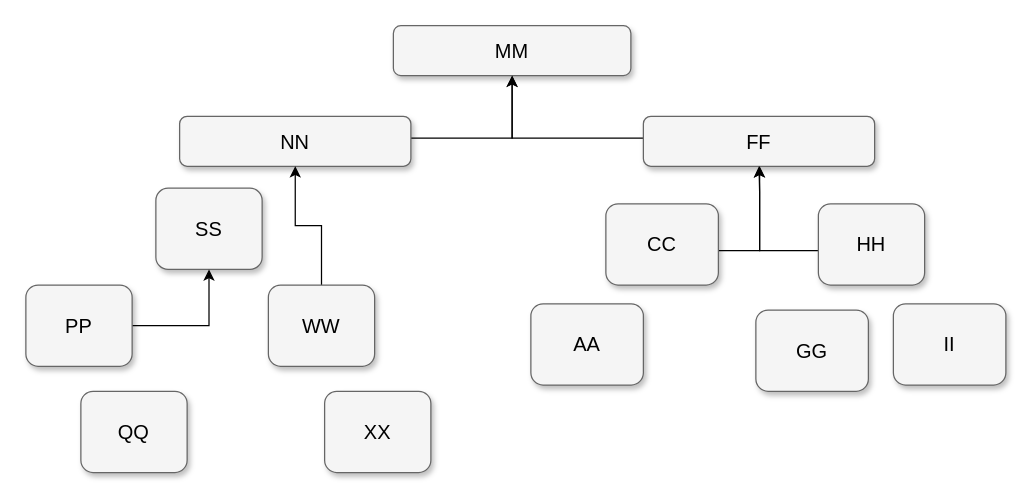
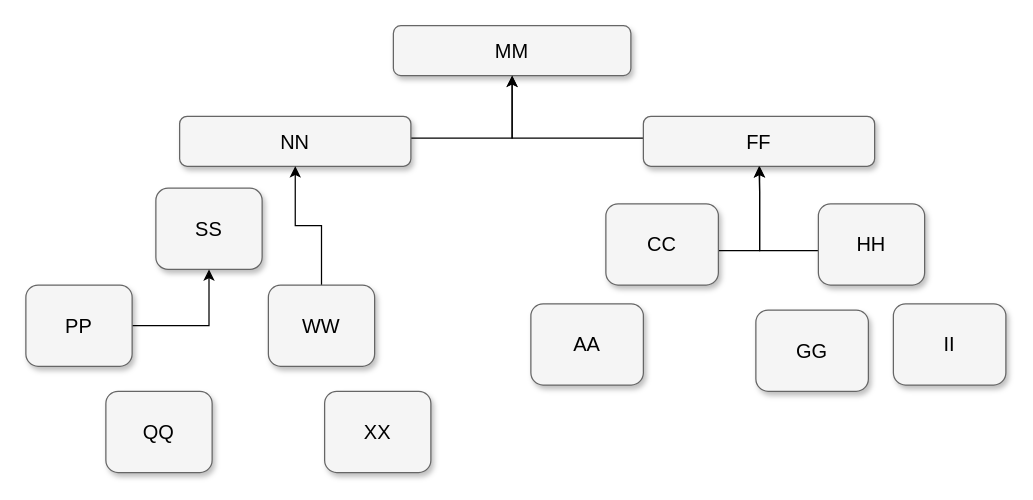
  <mxCell id="0" style=";html=1;" />
  <mxCell id="1" style=";html=1;" parent="0" />
  <mxCell id="2" value="&lt;font style=&quot;vertical-align: inherit;&quot;&gt;&lt;font style=&quot;vertical-align: inherit;&quot;&gt;MM&lt;/font&gt;&lt;/font&gt;" style="whiteSpace=wrap;html=1;rounded=1;shadow=1;strokeWidth=1;fontSize=16;align=center;fillColor=#f5f5f5;strokeColor=#666666;" parent="1" vertex="1"><mxGeometry x="314" y="20" width="190" height="40" as="geometry" /></mxCell>
  <mxCell id="3" style="edgeStyle=orthogonalEdgeStyle;rounded=0;orthogonalLoop=1;jettySize=auto;html=1;entryX=0.5;entryY=1;entryDx=0;entryDy=0;" edge="1" parent="1" source="4" target="2"><mxGeometry relative="1" as="geometry"><Array as="points"><mxPoint x="409" y="110" /></Array></mxGeometry></mxCell>
  <mxCell id="4" value="&lt;font style=&quot;vertical-align: inherit;&quot;&gt;&lt;font style=&quot;vertical-align: inherit;&quot;&gt;FF&lt;/font&gt;&lt;/font&gt;" style="whiteSpace=wrap;html=1;rounded=1;shadow=1;strokeWidth=1;fontSize=16;align=center;fillColor=#f5f5f5;strokeColor=#666666;" parent="1" vertex="1"><mxGeometry x="514" y="92.5" width="185" height="40" as="geometry" /></mxCell>
  <mxCell id="5" style="edgeStyle=orthogonalEdgeStyle;rounded=0;orthogonalLoop=1;jettySize=auto;html=1;entryX=0.5;entryY=1;entryDx=0;entryDy=0;" edge="1" parent="1" source="6" target="4"><mxGeometry relative="1" as="geometry"><Array as="points"><mxPoint x="607" y="200" /><mxPoint x="607" y="153" /></Array></mxGeometry></mxCell>
  <mxCell id="6" value="HH" style="whiteSpace=wrap;html=1;rounded=1;shadow=1;strokeWidth=1;fontSize=16;align=center;fillColor=#f5f5f5;strokeColor=#666666;" parent="1" vertex="1"><mxGeometry x="654" y="162.5" width="85" height="65" as="geometry" /></mxCell>
  <mxCell id="7" style="edgeStyle=orthogonalEdgeStyle;rounded=0;orthogonalLoop=1;jettySize=auto;html=1;" edge="1" parent="1" source="8" target="4"><mxGeometry relative="1" as="geometry"><Array as="points"><mxPoint x="607" y="200" /></Array></mxGeometry></mxCell>
  <mxCell id="8" value="&lt;font style=&quot;vertical-align: inherit;&quot;&gt;&lt;font style=&quot;vertical-align: inherit;&quot;&gt;CC&lt;/font&gt;&lt;/font&gt;" style="whiteSpace=wrap;html=1;rounded=1;shadow=1;strokeWidth=1;fontSize=16;align=center;fillColor=#f5f5f5;strokeColor=#666666;" parent="1" vertex="1"><mxGeometry x="484" y="162.5" width="90" height="65" as="geometry" /></mxCell>
  <mxCell id="9" value="&lt;font style=&quot;vertical-align: inherit;&quot;&gt;&lt;font style=&quot;vertical-align: inherit;&quot;&gt;AA&lt;/font&gt;&lt;/font&gt;" style="whiteSpace=wrap;html=1;rounded=1;shadow=1;strokeWidth=1;fontSize=16;align=center;fillColor=#f5f5f5;strokeColor=#666666;" vertex="1" parent="1"><mxGeometry x="424" y="242.5" width="90" height="65" as="geometry" /></mxCell>
  <mxCell id="10" value="&lt;font style=&quot;vertical-align: inherit;&quot;&gt;&lt;font style=&quot;vertical-align: inherit;&quot;&gt;GG&lt;/font&gt;&lt;/font&gt;" style="whiteSpace=wrap;html=1;rounded=1;shadow=1;strokeWidth=1;fontSize=16;align=center;fillColor=#f5f5f5;strokeColor=#666666;" vertex="1" parent="1"><mxGeometry x="604" y="247.5" width="90" height="65" as="geometry" /></mxCell>
  <mxCell id="11" value="&lt;font style=&quot;vertical-align: inherit;&quot;&gt;&lt;font style=&quot;vertical-align: inherit;&quot;&gt;II&lt;/font&gt;&lt;/font&gt;" style="whiteSpace=wrap;html=1;rounded=1;shadow=1;strokeWidth=1;fontSize=16;align=center;fillColor=#f5f5f5;strokeColor=#666666;" vertex="1" parent="1"><mxGeometry x="714" y="242.5" width="90" height="65" as="geometry" /></mxCell>
  <mxCell id="12" style="edgeStyle=orthogonalEdgeStyle;rounded=0;orthogonalLoop=1;jettySize=auto;html=1;" edge="1" parent="1" source="13" target="2"><mxGeometry relative="1" as="geometry"><Array as="points"><mxPoint x="409" y="110" /></Array></mxGeometry></mxCell>
  <mxCell id="13" value="&lt;font style=&quot;vertical-align: inherit;&quot;&gt;&lt;font style=&quot;vertical-align: inherit;&quot;&gt;NN&lt;/font&gt;&lt;/font&gt;" style="whiteSpace=wrap;html=1;rounded=1;shadow=1;strokeWidth=1;fontSize=16;align=center;fillColor=#f5f5f5;strokeColor=#666666;" vertex="1" parent="1"><mxGeometry x="143" y="92.5" width="185" height="40" as="geometry" /></mxCell>
  <mxCell id="14" value="SS" style="whiteSpace=wrap;html=1;rounded=1;shadow=1;strokeWidth=1;fontSize=16;align=center;fillColor=#f5f5f5;strokeColor=#666666;" vertex="1" parent="1"><mxGeometry x="124" y="150" width="85" height="65" as="geometry" /></mxCell>
  <mxCell id="15" style="edgeStyle=orthogonalEdgeStyle;rounded=0;orthogonalLoop=1;jettySize=auto;html=1;" edge="1" parent="1" source="16" target="14"><mxGeometry relative="1" as="geometry" /></mxCell>
  <mxCell id="16" value="PP" style="whiteSpace=wrap;html=1;rounded=1;shadow=1;strokeWidth=1;fontSize=16;align=center;fillColor=#f5f5f5;strokeColor=#666666;" vertex="1" parent="1"><mxGeometry x="20" y="227.5" width="85" height="65" as="geometry" /></mxCell>
- <mxCell id="17" value="QQ" style="whiteSpace=wrap;html=1;rounded=1;shadow=1;strokeWidth=1;fontSize=16;align=center;fillColor=#f5f5f5;strokeColor=#666666;" vertex="1" parent="1"><mxGeometry x="64" y="312.5" width="85" height="65" as="geometry" /></mxCell>
+ <mxCell id="17" value="QQ" style="whiteSpace=wrap;html=1;rounded=1;shadow=1;strokeWidth=1;fontSize=16;align=center;fillColor=#f5f5f5;strokeColor=#666666;" vertex="1" parent="1"><mxGeometry x="84" y="312.5" width="85" height="65" as="geometry" /></mxCell>
  <mxCell id="18" style="edgeStyle=orthogonalEdgeStyle;rounded=0;orthogonalLoop=1;jettySize=auto;html=1;" edge="1" parent="1" source="19" target="13"><mxGeometry relative="1" as="geometry" /></mxCell>
  <mxCell id="19" value="WW" style="whiteSpace=wrap;html=1;rounded=1;shadow=1;strokeWidth=1;fontSize=16;align=center;fillColor=#f5f5f5;strokeColor=#666666;" vertex="1" parent="1"><mxGeometry x="214" y="227.5" width="85" height="65" as="geometry" /></mxCell>
  <mxCell id="20" value="XX" style="whiteSpace=wrap;html=1;rounded=1;shadow=1;strokeWidth=1;fontSize=16;align=center;fillColor=#f5f5f5;strokeColor=#666666;" vertex="1" parent="1"><mxGeometry x="259" y="312.5" width="85" height="65" as="geometry" /></mxCell>
